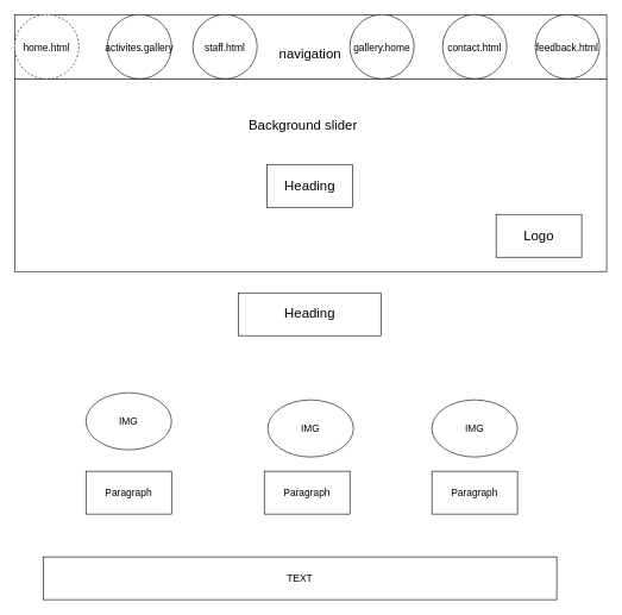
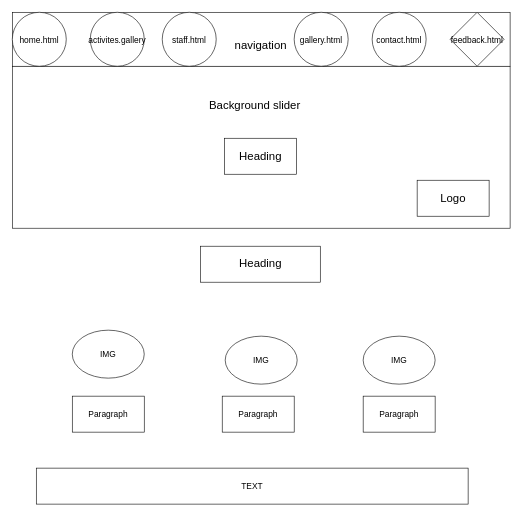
  <mxCell id="0" />
  <mxCell id="1" parent="0" />
  <mxCell id="2" value="" style="rounded=0;whiteSpace=wrap;html=1;" vertex="1" parent="1"><mxGeometry x="20" y="20" width="830" height="90" as="geometry" /></mxCell>
  <mxCell id="3" value="" style="rounded=0;whiteSpace=wrap;html=1;fontSize=19;" vertex="1" parent="1"><mxGeometry x="20" y="110" width="830" height="270" as="geometry" /></mxCell>
  <mxCell id="4" value="Heading" style="rounded=0;whiteSpace=wrap;html=1;fontSize=19;" vertex="1" parent="1"><mxGeometry x="374" y="230" width="120" height="60" as="geometry" /></mxCell>
  <mxCell id="5" value="Background slider" style="text;html=1;resizable=0;autosize=1;align=center;verticalAlign=middle;points=[];fillColor=none;strokeColor=none;rounded=0;fontSize=19;" vertex="1" parent="1"><mxGeometry x="339" y="160" width="170" height="30" as="geometry" /></mxCell>
  <mxCell id="6" value="Logo" style="rounded=0;whiteSpace=wrap;html=1;fontSize=19;" vertex="1" parent="1"><mxGeometry x="695" y="300" width="120" height="60" as="geometry" /></mxCell>
- <mxCell id="7" value="&lt;font style=&quot;font-size: 14px&quot;&gt;home.html&lt;/font&gt;" style="ellipse;whiteSpace=wrap;html=1;aspect=fixed;fontSize=19;dashed=1;" vertex="1" parent="1"><mxGeometry x="20" y="20" width="90" height="90" as="geometry" /></mxCell>
+ <mxCell id="7" value="&lt;font style=&quot;font-size: 14px&quot;&gt;home.html&lt;/font&gt;" style="ellipse;whiteSpace=wrap;html=1;aspect=fixed;fontSize=19;" vertex="1" parent="1"><mxGeometry x="20" y="20" width="90" height="90" as="geometry" /></mxCell>
  <mxCell id="8" value="Heading" style="rounded=0;whiteSpace=wrap;html=1;fontSize=19;" vertex="1" parent="1"><mxGeometry x="333.5" y="410" width="200" height="60" as="geometry" /></mxCell>
  <mxCell id="9" value="navigation" style="text;html=1;resizable=0;autosize=1;align=center;verticalAlign=middle;points=[];fillColor=none;strokeColor=none;rounded=0;fontSize=19;" vertex="1" parent="1"><mxGeometry x="383.5" y="60" width="100" height="30" as="geometry" /></mxCell>
  <mxCell id="10" value="&lt;font style=&quot;font-size: 14px&quot;&gt;activites.gallery&lt;/font&gt;" style="ellipse;whiteSpace=wrap;html=1;aspect=fixed;fontSize=19;" vertex="1" parent="1"><mxGeometry x="150" y="20" width="90" height="90" as="geometry" /></mxCell>
  <mxCell id="11" value="&lt;font style=&quot;font-size: 14px&quot;&gt;staff.html&lt;/font&gt;" style="ellipse;whiteSpace=wrap;html=1;aspect=fixed;fontSize=19;" vertex="1" parent="1"><mxGeometry x="270" y="20" width="90" height="90" as="geometry" /></mxCell>
- <mxCell id="12" value="&lt;font style=&quot;font-size: 14px&quot;&gt;gallery.home&lt;/font&gt;" style="ellipse;whiteSpace=wrap;html=1;aspect=fixed;fontSize=19;" vertex="1" parent="1"><mxGeometry x="490" y="20" width="90" height="90" as="geometry" /></mxCell>
+ <mxCell id="12" value="&lt;font style=&quot;font-size: 14px&quot;&gt;gallery.html&lt;/font&gt;" style="ellipse;whiteSpace=wrap;html=1;aspect=fixed;fontSize=19;" vertex="1" parent="1"><mxGeometry x="490" y="20" width="90" height="90" as="geometry" /></mxCell>
  <mxCell id="13" value="&lt;font style=&quot;font-size: 14px&quot;&gt;contact.html&lt;/font&gt;" style="ellipse;whiteSpace=wrap;html=1;aspect=fixed;fontSize=19;" vertex="1" parent="1"><mxGeometry x="620" y="20" width="90" height="90" as="geometry" /></mxCell>
- <mxCell id="14" value="&lt;font style=&quot;font-size: 14px&quot;&gt;feedback.html&lt;/font&gt;" style="ellipse;whiteSpace=wrap;html=1;aspect=fixed;fontSize=19;" vertex="1" parent="1"><mxGeometry x="750" y="20" width="90" height="90" as="geometry" /></mxCell>
+ <mxCell id="14" value="&lt;font style=&quot;font-size: 14px&quot;&gt;feedback.html&lt;/font&gt;" style="rhombus;whiteSpace=wrap;html=1;aspect=fixed;fontSize=19;" vertex="1" parent="1"><mxGeometry x="750" y="20" width="90" height="90" as="geometry" /></mxCell>
  <mxCell id="15" value="IMG" style="ellipse;whiteSpace=wrap;html=1;fontSize=14;" vertex="1" parent="1"><mxGeometry x="120" y="550" width="120" height="80" as="geometry" /></mxCell>
  <mxCell id="16" value="IMG" style="ellipse;whiteSpace=wrap;html=1;fontSize=14;" vertex="1" parent="1"><mxGeometry x="375" y="560" width="120" height="80" as="geometry" /></mxCell>
  <mxCell id="17" value="Paragraph" style="rounded=0;whiteSpace=wrap;html=1;fontSize=14;" vertex="1" parent="1"><mxGeometry x="120" y="660" width="120" height="60" as="geometry" /></mxCell>
  <mxCell id="18" value="Paragraph" style="rounded=0;whiteSpace=wrap;html=1;fontSize=14;" vertex="1" parent="1"><mxGeometry x="370" y="660" width="120" height="60" as="geometry" /></mxCell>
  <mxCell id="19" value="IMG" style="ellipse;whiteSpace=wrap;html=1;fontSize=14;" vertex="1" parent="1"><mxGeometry x="605" y="560" width="120" height="80" as="geometry" /></mxCell>
  <mxCell id="20" value="Paragraph" style="rounded=0;whiteSpace=wrap;html=1;fontSize=14;" vertex="1" parent="1"><mxGeometry x="605" y="660" width="120" height="60" as="geometry" /></mxCell>
  <mxCell id="21" value="TEXT" style="rounded=0;whiteSpace=wrap;html=1;fontSize=14;" vertex="1" parent="1"><mxGeometry x="60" y="780" width="720" height="60" as="geometry" /></mxCell>
